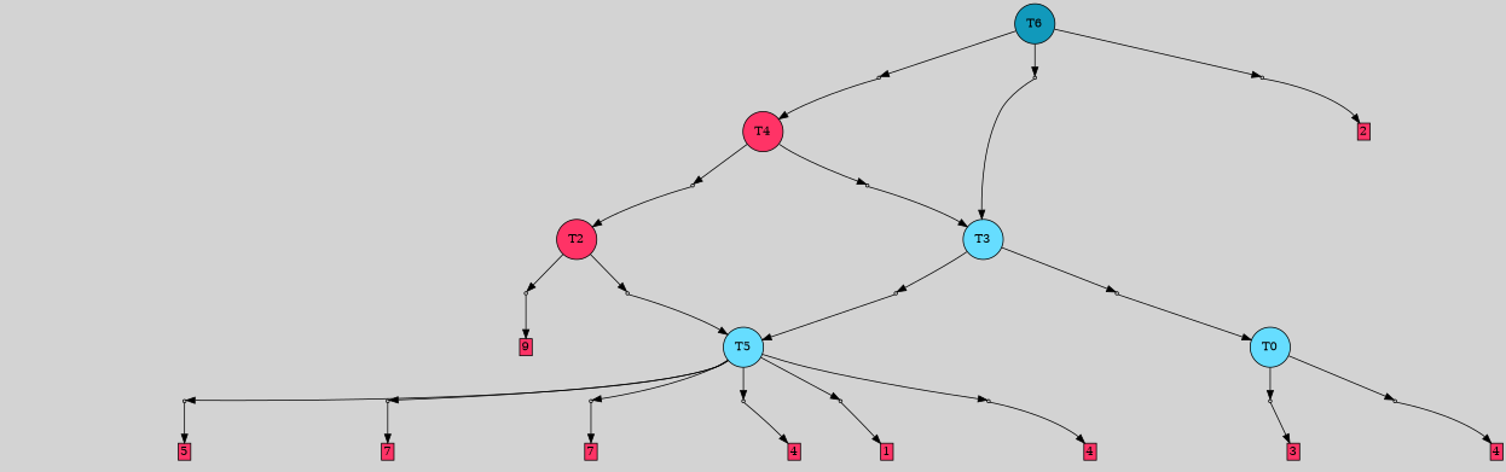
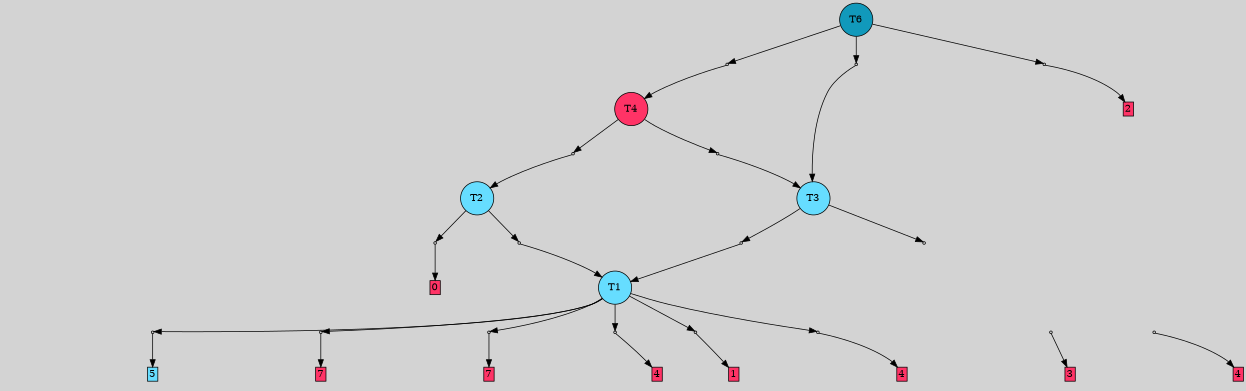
  digraph {
    bgcolor=lightgray
    node [shape=box style=filled]
    n1 [fillcolor="#1199bb" label=T6 shape=circle]
    P14 [fillcolor="#cccccc" shape=point]
    P15 [fillcolor="#cccccc" shape=point]
    P16 [fillcolor="#cccccc" shape=point]
-   T0 [fillcolor="#66ddff" shape=circle]
    P0 [fillcolor="#cccccc" shape=point]
    P1 [fillcolor="#cccccc" shape=point]
    n8 [label="6|0&2|0#3|1#2|7#1|2&#92;n" style=invis]
    n9 [fillcolor="#ff3366" height=0 label=3 margin=0.03 width=0]
    n10 [label="4|0&1|4#0|1#2|2#4|3&#92;n" style=invis]
    n11 [fillcolor="#ff3366" height=0 label=4 margin=0.03 width=0]
-   T1 [fillcolor="#66ddff" shape=circle label=T5]
+   T1 [fillcolor="#66ddff" shape=circle]
    P2 [fillcolor="#cccccc" shape=point]
    P3 [fillcolor="#cccccc" shape=point]
    P4 [fillcolor="#cccccc" shape=point]
    P5 [fillcolor="#cccccc" shape=point]
    P6 [fillcolor="#cccccc" shape=point]
    P7 [fillcolor="#cccccc" shape=point]
    I2 [style=invis]
    n20 [fillcolor="#ff3366" height=0 label=1 margin=0.03 width=0]
    n21 [label="2|0&3|6#2|7#4|6#2|4&#92;n" style=invis]
    n22 [fillcolor="#ff3366" height=0 label=4 margin=0.03 width=0]
    n23 [label="2|0&3|2#1|5#3|2#2|6&#92;n" style=invis]
-   n24 [fillcolor="#ff3366" height=0 label=5 margin=0.03 width=0]
+   n24 [fillcolor="#66ddff" height=0 label=5 margin=0.03 width=0]
    n25 [label="7|4&1|7#1|7#4|5#3|6&#92;n0|0&0|4#2|6#0|7#1|3&#92;n" style=invis]
    n26 [fillcolor="#ff3366" height=0 label=7 margin=0.03 width=0]
    n27 [label="5|0&4|1#1|6#4|7#2|7&#92;n" style=invis]
    n28 [fillcolor="#ff3366" height=0 label=7 margin=0.03 width=0]
    n29 [label="3|6&0|3#1|6#0|6#2|6&#92;n0|0&0|6#3|1#0|0#0|3&#92;n" style=invis]
    n30 [fillcolor="#ff3366" height=0 label=4 margin=0.03 width=0]
-   T2 [fillcolor="#ff3366" shape=circle]
+   T2 [fillcolor="#66ddff" shape=circle]
    P8 [fillcolor="#cccccc" shape=point]
    P9 [fillcolor="#cccccc" shape=point]
    n34 [label="1|0&0|3#4|4#1|7#4|3&#92;n" style=invis]
    n35 [label="2|0&3|1#1|1#4|2#1|4&#92;n" style=invis]
-   n36 [fillcolor="#ff3366" height=0 label=9 margin=0.03 width=0]
+   n36 [fillcolor="#ff3366" height=0 label=0 margin=0.03 width=0]
    T3 [fillcolor="#66ddff" shape=circle]
    P10 [fillcolor="#cccccc" shape=point]
    P11 [fillcolor="#cccccc" shape=point]
    n40 [label="7|6&0|3#3|7#3|4#4|2&#92;n7|0&4|5#1|7#3|5#0|6&#92;n" style=invis]
    n41 [label="3|0&2|0#3|1#2|7#1|5&#92;n7|0&4|2#0|0#3|0#2|0&#92;n" style=invis]
    T4 [fillcolor="#ff3366" shape=circle]
    P12 [fillcolor="#cccccc" shape=point]
    P13 [fillcolor="#cccccc" shape=point]
    n45 [label="6|0&4|7#4|3#1|0#3|6&#92;n" style=invis]
    n46 [label="3|0&1|6#0|7#1|7#4|3&#92;n" style=invis]
    n47 [label="6|0&4|3#4|4#2|2#2|5&#92;n" style=invis]
    n48 [label="6|7&3|7#2|7#0|2#4|6&#92;n6|0&0|7#2|1#4|3#1|2&#92;n" style=invis]
    n49 [label="6|7&3|2#2|7#0|2#4|6&#92;n6|0&0|7#2|1#4|3#1|2&#92;n" style=invis]
    n50 [fillcolor="#ff3366" height=0 label=2 margin=0.03 width=0]
    subgraph sub_1 {
      rank=same
      n1
    }
    n1 -> P14
    n1 -> P15
    n1 -> P16
    P14 -> T4
    P14 -> n47 [style=invis]
    P15 -> T3
    P15 -> n48 [style=invis]
    P16 -> n49 [style=invis]
    P16 -> n50
-   T0 -> P0
-   T0 -> P1
    P0 -> n8 [style=invis]
    P0 -> n9
    P1 -> n10 [style=invis]
    P1 -> n11
    T1 -> P2
    T1 -> P3
    T1 -> P4
    T1 -> P5
    T1 -> P6
    T1 -> P7
    P2 -> I2 [style=invis]
    P2 -> n20
    P3 -> n21 [style=invis]
    P3 -> n22
    P4 -> n23 [style=invis]
    P4 -> n24
    P5 -> n25 [style=invis]
    P5 -> n26
    P6 -> n27 [style=invis]
    P6 -> n28
    P7 -> n29 [style=invis]
    P7 -> n30
    T2 -> P8
    T2 -> P9
    P8 -> T1
    P8 -> n34 [style=invis]
    P9 -> n35 [style=invis]
    P9 -> n36
    T3 -> P10
    T3 -> P11
    P10 -> T1
    P10 -> n40 [style=invis]
-   P11 -> T0
    P11 -> n41 [style=invis]
    T4 -> P12
    T4 -> P13
    P12 -> T2
    P12 -> n45 [style=invis]
    P13 -> T3
    P13 -> n46 [style=invis]
  }
